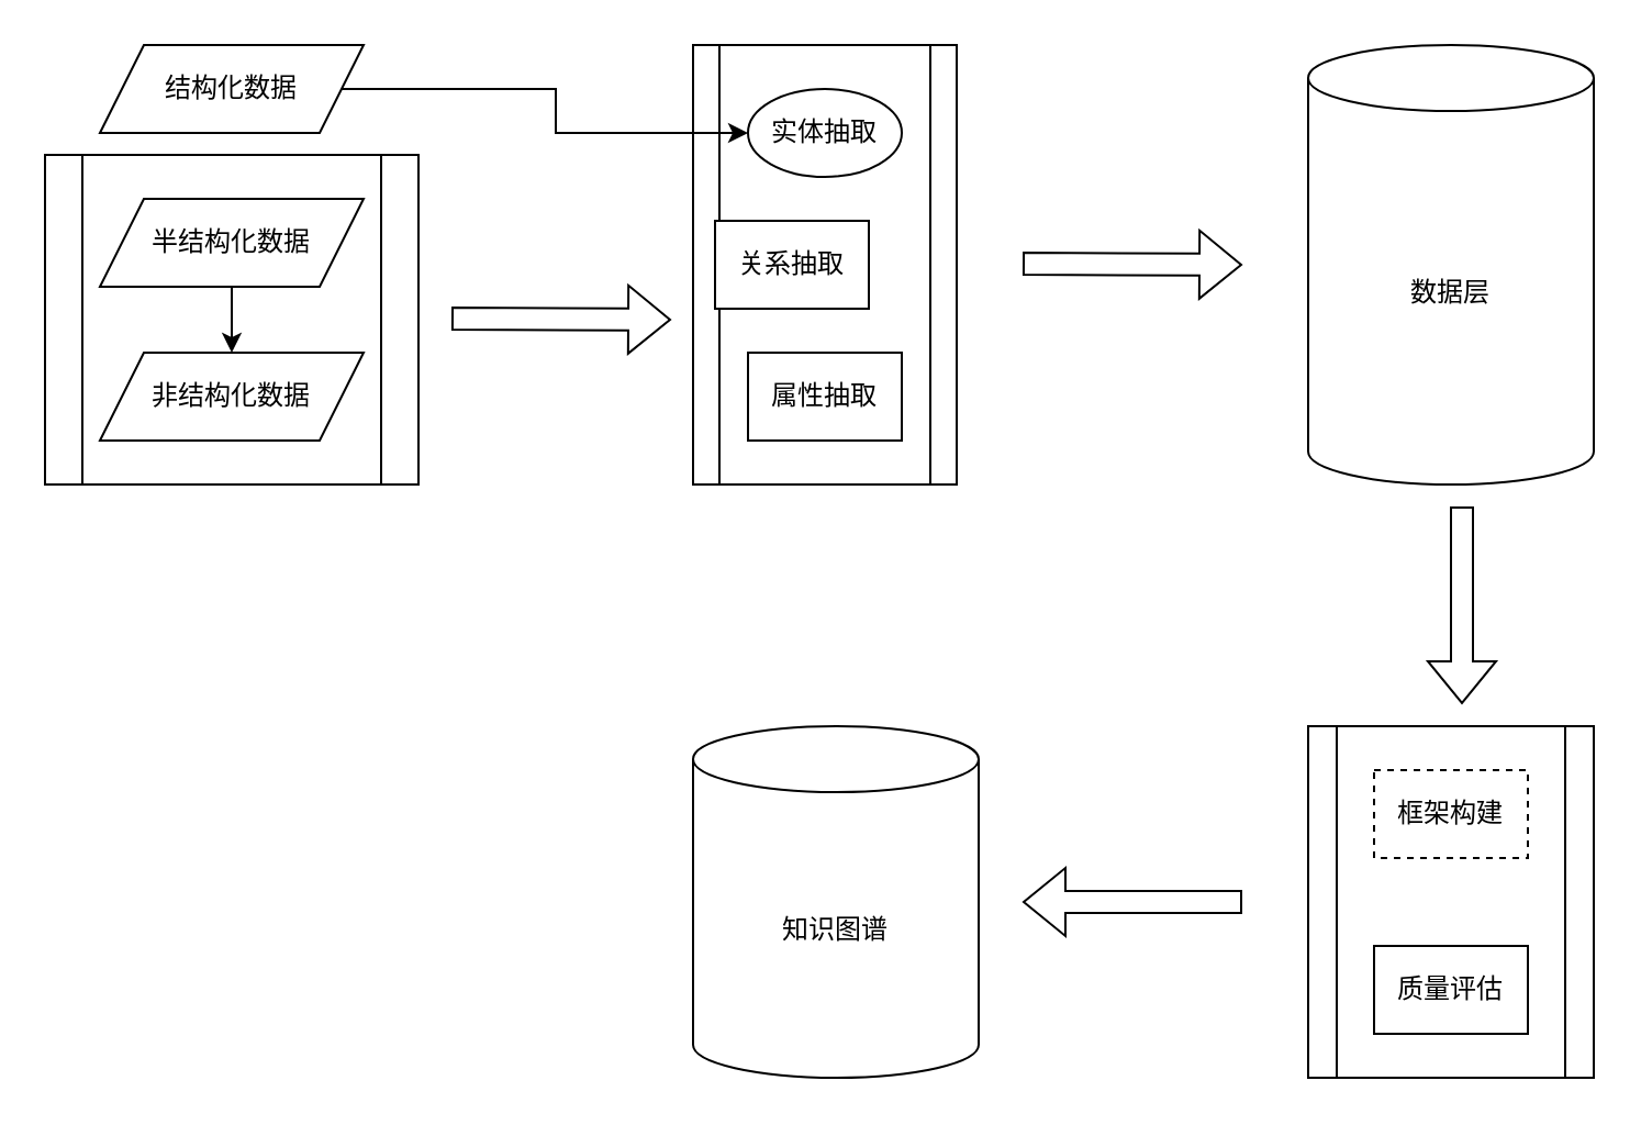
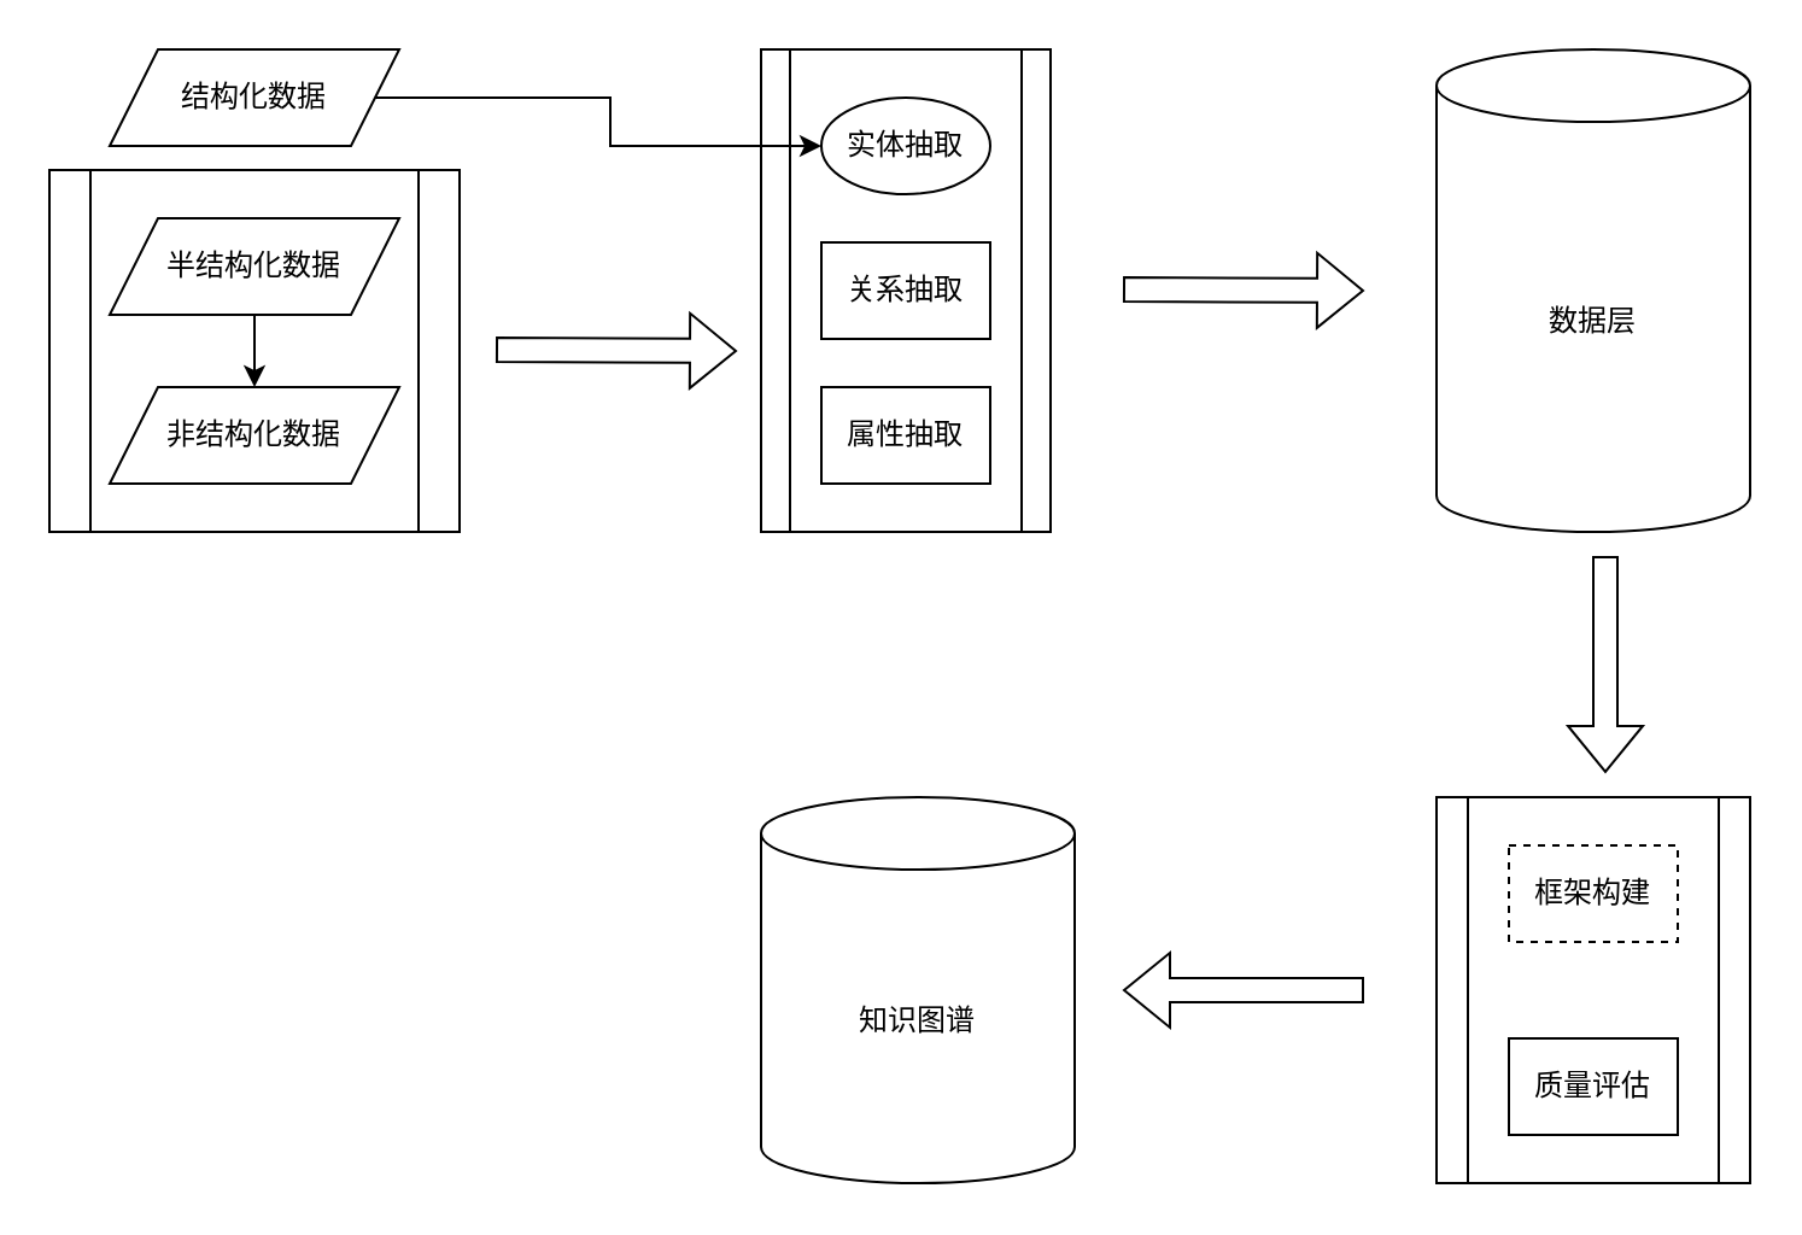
  <mxCell id="0" />
  <mxCell id="1" parent="0" />
  <mxCell id="2" value="" style="shape=process;whiteSpace=wrap;html=1;backgroundOutline=1;" vertex="1" parent="1"><mxGeometry x="20" y="70" width="170" height="150" as="geometry" /></mxCell>
  <mxCell id="3" value="" style="shape=process;whiteSpace=wrap;html=1;backgroundOutline=1;" vertex="1" parent="1"><mxGeometry x="315" y="20" width="120" height="200" as="geometry" /></mxCell>
  <mxCell id="4" value="非结构化数据" style="shape=parallelogram;perimeter=parallelogramPerimeter;whiteSpace=wrap;html=1;fixedSize=1;" vertex="1" parent="1"><mxGeometry x="45" y="160" width="120" height="40" as="geometry" /></mxCell>
  <mxCell id="5" value="" style="edgeStyle=orthogonalEdgeStyle;rounded=0;orthogonalLoop=1;jettySize=auto;html=1;" edge="1" parent="1" source="6" target="4"><mxGeometry relative="1" as="geometry" /></mxCell>
  <mxCell id="6" value="半结构化数据" style="shape=parallelogram;perimeter=parallelogramPerimeter;whiteSpace=wrap;html=1;fixedSize=1;" vertex="1" parent="1"><mxGeometry x="45" y="90" width="120" height="40" as="geometry" /></mxCell>
  <mxCell id="7" value="实体抽取" style="ellipse;whiteSpace=wrap;html=1;" vertex="1" parent="1"><mxGeometry x="340" y="40" width="70" height="40" as="geometry" /></mxCell>
- <mxCell id="8" value="关系抽取" style="rounded=0;whiteSpace=wrap;html=1;" vertex="1" parent="1"><mxGeometry x="325" y="100" width="70" height="40" as="geometry" /></mxCell>
+ <mxCell id="8" value="关系抽取" style="rounded=0;whiteSpace=wrap;html=1;" vertex="1" parent="1"><mxGeometry x="340" y="100" width="70" height="40" as="geometry" /></mxCell>
  <mxCell id="9" value="属性抽取" style="rounded=0;whiteSpace=wrap;html=1;" vertex="1" parent="1"><mxGeometry x="340" y="160" width="70" height="40" as="geometry" /></mxCell>
  <mxCell id="10" style="edgeStyle=orthogonalEdgeStyle;rounded=0;orthogonalLoop=1;jettySize=auto;html=1;exitX=0.5;exitY=1;exitDx=0;exitDy=0;" edge="1" parent="1"><mxGeometry relative="1" as="geometry"><mxPoint x="385" y="230" as="sourcePoint" /><mxPoint x="385" y="230" as="targetPoint" /></mxGeometry></mxCell>
  <mxCell id="11" style="edgeStyle=orthogonalEdgeStyle;rounded=0;orthogonalLoop=1;jettySize=auto;html=1;exitX=1;exitY=0.5;exitDx=0;exitDy=0;entryX=0;entryY=0.5;entryDx=0;entryDy=0;" edge="1" parent="1" source="12" target="7"><mxGeometry relative="1" as="geometry" /></mxCell>
  <mxCell id="12" value="结构化数据" style="shape=parallelogram;perimeter=parallelogramPerimeter;whiteSpace=wrap;html=1;fixedSize=1;" vertex="1" parent="1"><mxGeometry x="45" y="20" width="120" height="40" as="geometry" /></mxCell>
  <mxCell id="13" value="" style="shape=flexArrow;endArrow=classic;html=1;rounded=0;" edge="1" parent="1"><mxGeometry width="50" height="50" relative="1" as="geometry"><mxPoint x="205" y="144.5" as="sourcePoint" /><mxPoint x="305" y="145" as="targetPoint" /></mxGeometry></mxCell>
  <mxCell id="14" value="" style="shape=flexArrow;endArrow=classic;html=1;rounded=0;" edge="1" parent="1"><mxGeometry width="50" height="50" relative="1" as="geometry"><mxPoint x="465" y="119.5" as="sourcePoint" /><mxPoint x="565" y="120" as="targetPoint" /></mxGeometry></mxCell>
  <mxCell id="15" value="数据层" style="shape=cylinder3;whiteSpace=wrap;html=1;boundedLbl=1;backgroundOutline=1;size=15;" vertex="1" parent="1"><mxGeometry x="595" y="20" width="130" height="200" as="geometry" /></mxCell>
  <mxCell id="16" value="" style="shape=process;whiteSpace=wrap;html=1;backgroundOutline=1;" vertex="1" parent="1"><mxGeometry x="595" y="330" width="130" height="160" as="geometry" /></mxCell>
  <mxCell id="17" value="框架构建" style="rounded=0;whiteSpace=wrap;html=1;dashed=1;" vertex="1" parent="1"><mxGeometry x="625" y="350" width="70" height="40" as="geometry" /></mxCell>
  <mxCell id="18" value="质量评估" style="rounded=0;whiteSpace=wrap;html=1;" vertex="1" parent="1"><mxGeometry x="625" y="430" width="70" height="40" as="geometry" /></mxCell>
  <mxCell id="19" value="" style="shape=flexArrow;endArrow=classic;html=1;rounded=0;" edge="1" parent="1"><mxGeometry width="50" height="50" relative="1" as="geometry"><mxPoint x="665" y="230" as="sourcePoint" /><mxPoint x="665" y="320" as="targetPoint" /></mxGeometry></mxCell>
  <mxCell id="20" value="知识图谱" style="shape=cylinder3;whiteSpace=wrap;html=1;boundedLbl=1;backgroundOutline=1;size=15;" vertex="1" parent="1"><mxGeometry x="315" y="330" width="130" height="160" as="geometry" /></mxCell>
  <mxCell id="21" value="" style="shape=flexArrow;endArrow=classic;html=1;rounded=0;" edge="1" parent="1"><mxGeometry width="50" height="50" relative="1" as="geometry"><mxPoint x="565" y="410" as="sourcePoint" /><mxPoint x="465" y="410" as="targetPoint" /></mxGeometry></mxCell>
